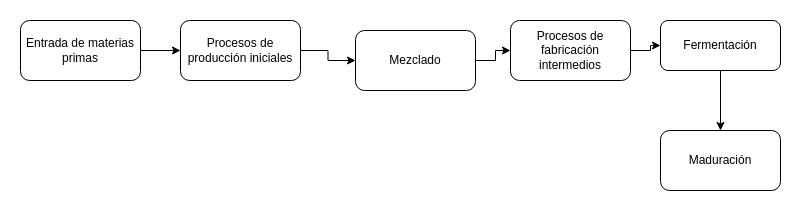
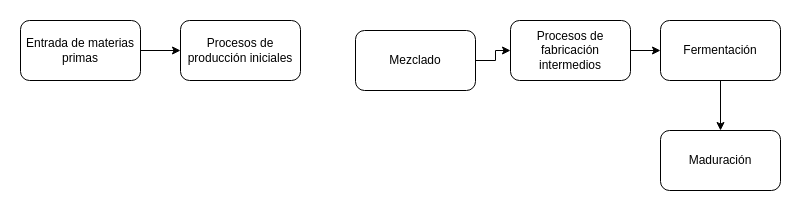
  <mxCell id="0" />
  <mxCell id="1" parent="0" />
  <mxCell id="2" style="edgeStyle=orthogonalEdgeStyle;rounded=0;orthogonalLoop=1;jettySize=auto;html=1;" edge="1" parent="1" source="3" target="5"><mxGeometry relative="1" as="geometry" /></mxCell>
  <mxCell id="3" value="Entrada de materias primas" style="rounded=1;whiteSpace=wrap;html=1;" vertex="1" parent="1"><mxGeometry x="20" y="20" width="120" height="60" as="geometry" /></mxCell>
- <mxCell id="4" style="edgeStyle=orthogonalEdgeStyle;rounded=0;orthogonalLoop=1;jettySize=auto;html=1;entryX=0;entryY=0.5;entryDx=0;entryDy=0;" edge="1" parent="1" source="5" target="7"><mxGeometry relative="1" as="geometry" /></mxCell>
  <mxCell id="5" value="Procesos de producción iniciales" style="rounded=1;whiteSpace=wrap;html=1;" vertex="1" parent="1"><mxGeometry x="180" y="20" width="120" height="60" as="geometry" /></mxCell>
  <mxCell id="6" style="edgeStyle=orthogonalEdgeStyle;rounded=0;orthogonalLoop=1;jettySize=auto;html=1;entryX=0;entryY=0.5;entryDx=0;entryDy=0;" edge="1" parent="1" source="7" target="9"><mxGeometry relative="1" as="geometry" /></mxCell>
  <mxCell id="7" value="Mezclado" style="rounded=1;whiteSpace=wrap;html=1;" vertex="1" parent="1"><mxGeometry x="355" y="30" width="120" height="60" as="geometry" /></mxCell>
  <mxCell id="8" style="edgeStyle=orthogonalEdgeStyle;rounded=0;orthogonalLoop=1;jettySize=auto;html=1;entryX=0;entryY=0.5;entryDx=0;entryDy=0;" edge="1" parent="1" source="9" target="11"><mxGeometry relative="1" as="geometry" /></mxCell>
  <mxCell id="9" value="Procesos de fabricación intermedios" style="rounded=1;whiteSpace=wrap;html=1;" vertex="1" parent="1"><mxGeometry x="510" y="20" width="120" height="60" as="geometry" /></mxCell>
  <mxCell id="10" style="edgeStyle=orthogonalEdgeStyle;rounded=0;orthogonalLoop=1;jettySize=auto;html=1;entryX=0.5;entryY=0;entryDx=0;entryDy=0;" edge="1" parent="1" source="11" target="12"><mxGeometry relative="1" as="geometry" /></mxCell>
- <mxCell id="11" value="Fermentación" style="rounded=1;whiteSpace=wrap;html=1;" vertex="1" parent="1"><mxGeometry x="660" y="20" width="120" height="50" as="geometry" /></mxCell>
+ <mxCell id="11" value="Fermentación" style="rounded=1;whiteSpace=wrap;html=1;" vertex="1" parent="1"><mxGeometry x="660" y="20" width="120" height="60" as="geometry" /></mxCell>
  <mxCell id="12" value="Maduración" style="rounded=1;whiteSpace=wrap;html=1;" vertex="1" parent="1"><mxGeometry x="660" y="130" width="120" height="60" as="geometry" /></mxCell>
